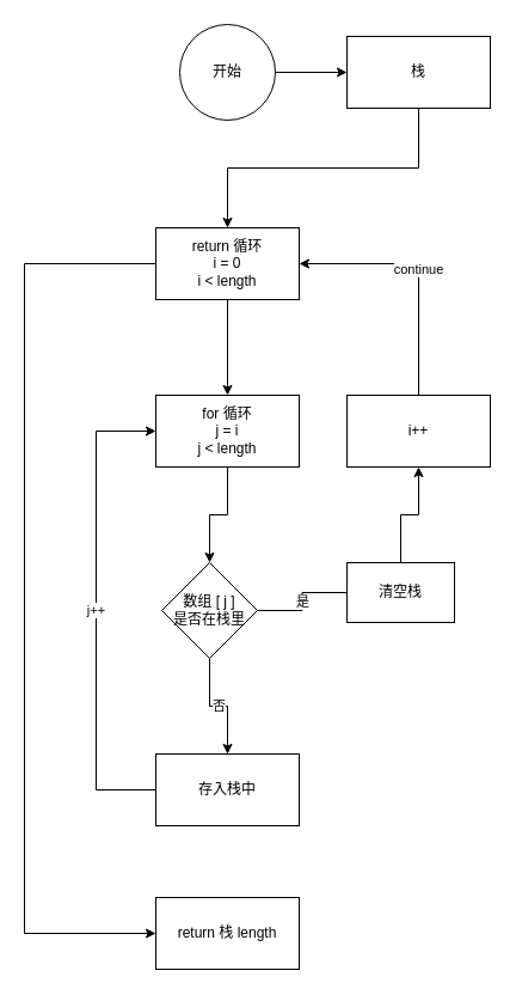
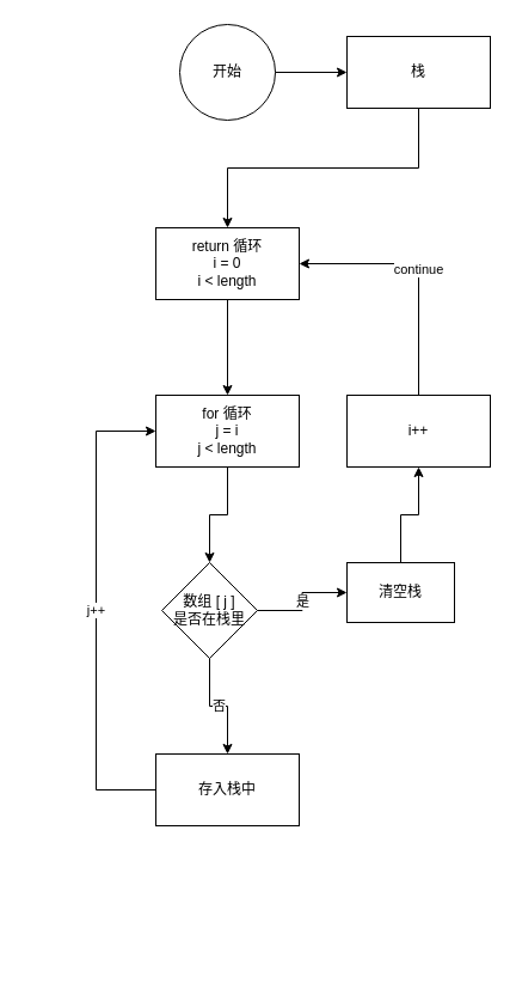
  <mxCell id="0" />
  <mxCell id="1" parent="0" />
  <mxCell id="2" value="" style="group" vertex="1" connectable="0" parent="1"><mxGeometry x="20" y="20" width="390" height="790" as="geometry" /></mxCell>
  <mxCell id="3" value="开始" style="ellipse;whiteSpace=wrap;html=1;aspect=fixed;" vertex="1" parent="2"><mxGeometry x="130" width="80" height="80" as="geometry" /></mxCell>
  <mxCell id="4" value="数组 [ j ]&lt;br&gt;是否在栈里" style="rhombus;whiteSpace=wrap;html=1;" vertex="1" parent="2"><mxGeometry x="115" y="450" width="80" height="80" as="geometry" /></mxCell>
  <mxCell id="5" value="栈" style="whiteSpace=wrap;html=1;" vertex="1" parent="2"><mxGeometry x="270" y="10" width="120" height="60" as="geometry" /></mxCell>
  <mxCell id="6" value="" style="edgeStyle=orthogonalEdgeStyle;rounded=0;orthogonalLoop=1;jettySize=auto;html=1;" edge="1" parent="2" source="3" target="5"><mxGeometry relative="1" as="geometry" /></mxCell>
  <mxCell id="7" value="&lt;span&gt;return 循环&lt;/span&gt;&lt;br&gt;&lt;span&gt;i = 0&lt;br&gt;i &amp;lt; length&lt;br&gt;&lt;/span&gt;" style="whiteSpace=wrap;html=1;" vertex="1" parent="2"><mxGeometry x="110" y="170" width="120" height="60" as="geometry" /></mxCell>
  <mxCell id="8" style="edgeStyle=orthogonalEdgeStyle;rounded=0;orthogonalLoop=1;jettySize=auto;html=1;exitX=0.5;exitY=1;exitDx=0;exitDy=0;entryX=0.5;entryY=0;entryDx=0;entryDy=0;" edge="1" parent="2" source="5" target="7"><mxGeometry relative="1" as="geometry" /></mxCell>
  <mxCell id="9" value="" style="edgeStyle=orthogonalEdgeStyle;rounded=0;orthogonalLoop=1;jettySize=auto;html=1;" edge="1" parent="2" source="10" target="4"><mxGeometry relative="1" as="geometry" /></mxCell>
  <mxCell id="10" value="&lt;span&gt;for 循环&lt;/span&gt;&lt;br&gt;&lt;span&gt;j = i&lt;br&gt;j &amp;lt; length&lt;br&gt;&lt;/span&gt;" style="whiteSpace=wrap;html=1;" vertex="1" parent="2"><mxGeometry x="110" y="310" width="120" height="60" as="geometry" /></mxCell>
  <mxCell id="11" value="" style="edgeStyle=orthogonalEdgeStyle;rounded=0;orthogonalLoop=1;jettySize=auto;html=1;" edge="1" parent="2" source="7" target="10"><mxGeometry relative="1" as="geometry" /></mxCell>
  <mxCell id="12" value="continue" style="edgeStyle=orthogonalEdgeStyle;rounded=0;orthogonalLoop=1;jettySize=auto;html=1;exitX=0.5;exitY=0;exitDx=0;exitDy=0;entryX=1;entryY=0.5;entryDx=0;entryDy=0;" edge="1" parent="2" source="20" target="7"><mxGeometry relative="1" as="geometry" /></mxCell>
  <mxCell id="13" value="清空栈" style="whiteSpace=wrap;html=1;" vertex="1" parent="2"><mxGeometry x="270" y="450" width="90" height="50" as="geometry" /></mxCell>
- <mxCell id="14" value="是" style="edgeStyle=orthogonalEdgeStyle;rounded=0;orthogonalLoop=1;jettySize=auto;html=1;endArrow=none;" edge="1" parent="2" source="4" target="13"><mxGeometry relative="1" as="geometry" /></mxCell>
+ <mxCell id="14" value="是" style="edgeStyle=orthogonalEdgeStyle;rounded=0;orthogonalLoop=1;jettySize=auto;html=1;" edge="1" parent="2" source="4" target="13"><mxGeometry relative="1" as="geometry" /></mxCell>
  <mxCell id="15" value="j++" style="edgeStyle=orthogonalEdgeStyle;rounded=0;orthogonalLoop=1;jettySize=auto;html=1;exitX=0;exitY=0.5;exitDx=0;exitDy=0;entryX=0;entryY=0.5;entryDx=0;entryDy=0;" edge="1" parent="2" source="16" target="10"><mxGeometry relative="1" as="geometry"><Array as="points"><mxPoint x="60" y="640" /><mxPoint x="60" y="340" /></Array></mxGeometry></mxCell>
  <mxCell id="16" value="存入栈中" style="whiteSpace=wrap;html=1;" vertex="1" parent="2"><mxGeometry x="110" y="610" width="120" height="60" as="geometry" /></mxCell>
  <mxCell id="17" value="否" style="edgeStyle=orthogonalEdgeStyle;rounded=0;orthogonalLoop=1;jettySize=auto;html=1;" edge="1" parent="2" source="4" target="16"><mxGeometry relative="1" as="geometry" /></mxCell>
- <mxCell id="18" value="return 栈 length" style="whiteSpace=wrap;html=1;" vertex="1" parent="2"><mxGeometry x="110" y="730" width="120" height="60" as="geometry" /></mxCell>
- <mxCell id="19" style="edgeStyle=orthogonalEdgeStyle;rounded=0;orthogonalLoop=1;jettySize=auto;html=1;exitX=0;exitY=0.5;exitDx=0;exitDy=0;entryX=0;entryY=0.5;entryDx=0;entryDy=0;" edge="1" parent="2" source="7" target="18"><mxGeometry relative="1" as="geometry"><Array as="points"><mxPoint y="200" /><mxPoint y="760" /></Array></mxGeometry></mxCell>
  <mxCell id="20" value="i++" style="whiteSpace=wrap;html=1;" vertex="1" parent="2"><mxGeometry x="270" y="310" width="120" height="60" as="geometry" /></mxCell>
  <mxCell id="21" value="" style="edgeStyle=orthogonalEdgeStyle;rounded=0;orthogonalLoop=1;jettySize=auto;html=1;" edge="1" parent="2" source="13" target="20"><mxGeometry relative="1" as="geometry" /></mxCell>
